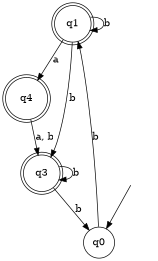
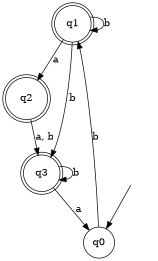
  digraph {
    node [shape=doublecircle]
    q1
-   q2 [label=q4]
+   q2
    q3
    q0 [shape=circle]
    _nil [style=invis shape=""]
    q1 -> q1 [label=b]
    q1 -> q2 [label=a]
    q1 -> q3 [label=b]
    q2 -> q3 [label="a, b"]
    q3 -> q3 [label=b]
-   q3 -> q0 [label=b]
+   q3 -> q0 [label=a]
    q0 -> q1 [label=b]
    _nil -> q0
  }
